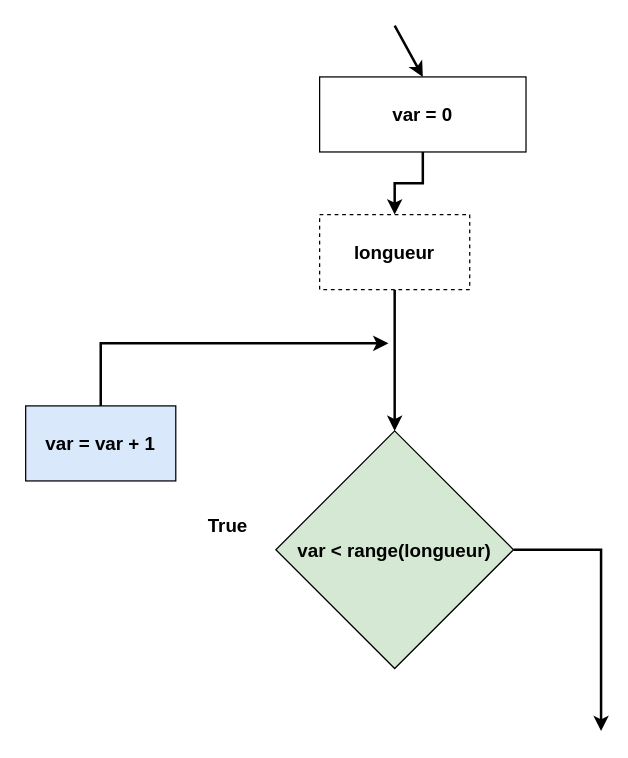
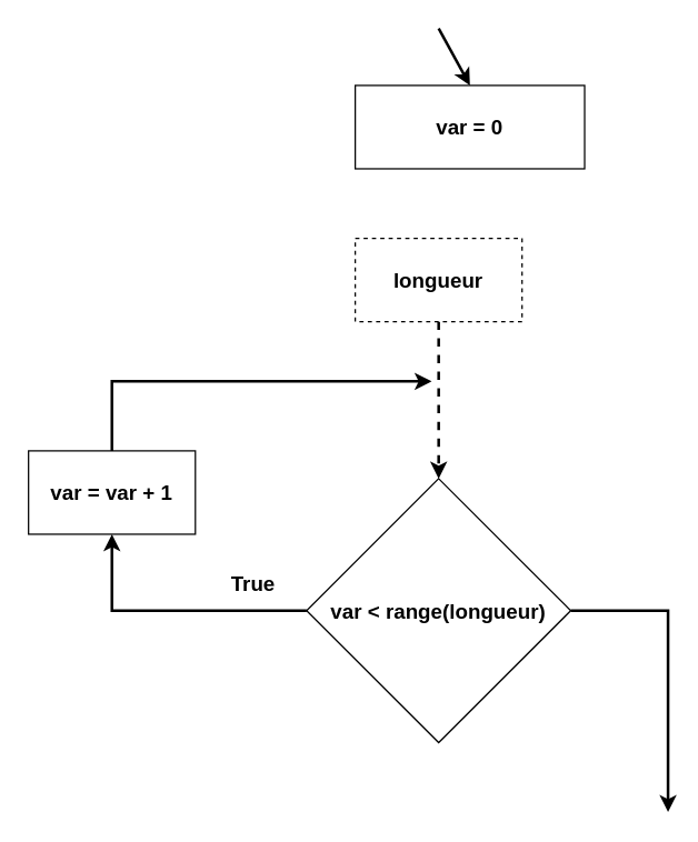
  <mxCell id="0" />
  <mxCell id="1" parent="0" />
- <mxCell id="2" value="&lt;font size=&quot;1&quot; style=&quot;&quot;&gt;&lt;b style=&quot;font-size: 15px;&quot;&gt;var &amp;lt; range(longueur)&lt;/b&gt;&lt;/font&gt;" style="rhombus;whiteSpace=wrap;html=1;fillColor=#d5e8d4;" vertex="1" parent="1"><mxGeometry x="220" y="344" width="190" height="190" as="geometry" /></mxCell>
- <mxCell id="3" value="&lt;b&gt;var = var + 1&lt;/b&gt;" style="rounded=0;whiteSpace=wrap;html=1;fontSize=15;fillColor=#dae8fc;" vertex="1" parent="1"><mxGeometry x="20" y="324" width="120" height="60" as="geometry" /></mxCell>
+ <mxCell id="2" value="&lt;font size=&quot;1&quot; style=&quot;&quot;&gt;&lt;b style=&quot;font-size: 15px;&quot;&gt;var &amp;lt; range(longueur)&lt;/b&gt;&lt;/font&gt;" style="rhombus;whiteSpace=wrap;html=1;" vertex="1" parent="1"><mxGeometry x="220" y="344" width="190" height="190" as="geometry" /></mxCell>
+ <mxCell id="3" value="&lt;b&gt;var = var + 1&lt;/b&gt;" style="rounded=0;whiteSpace=wrap;html=1;fontSize=15;" vertex="1" parent="1"><mxGeometry x="20" y="324" width="120" height="60" as="geometry" /></mxCell>
+ <mxCell id="4" value="" style="endArrow=classic;html=1;rounded=0;strokeWidth=2;fontSize=15;exitX=0;exitY=0.5;exitDx=0;exitDy=0;entryX=0.5;entryY=1;entryDx=0;entryDy=0;" edge="1" parent="1" source="2" target="3"><mxGeometry width="50" height="50" relative="1" as="geometry"><mxPoint x="250" y="494" as="sourcePoint" /><mxPoint x="300" y="444" as="targetPoint" /><Array as="points"><mxPoint x="80" y="439" /></Array></mxGeometry></mxCell>
  <mxCell id="5" value="" style="endArrow=classic;html=1;rounded=0;strokeWidth=2;fontSize=15;exitX=0.5;exitY=0;exitDx=0;exitDy=0;" edge="1" parent="1" source="3"><mxGeometry width="50" height="50" relative="1" as="geometry"><mxPoint x="250" y="494" as="sourcePoint" /><mxPoint x="310" y="274" as="targetPoint" /><Array as="points"><mxPoint x="80" y="274" /></Array></mxGeometry></mxCell>
  <mxCell id="6" value="" style="endArrow=classic;html=1;rounded=0;strokeWidth=2;fontSize=15;exitX=1;exitY=0.5;exitDx=0;exitDy=0;" edge="1" parent="1" source="2"><mxGeometry width="50" height="50" relative="1" as="geometry"><mxPoint x="250" y="494" as="sourcePoint" /><mxPoint x="480" y="584" as="targetPoint" /><Array as="points"><mxPoint x="480" y="439" /></Array></mxGeometry></mxCell>
  <mxCell id="7" value="True" style="text;strokeColor=none;fillColor=none;align=left;verticalAlign=middle;spacingLeft=4;spacingRight=4;overflow=hidden;points=[[0,0.5],[1,0.5]];portConstraint=eastwest;rotatable=0;fontSize=15;fontStyle=1" vertex="1" parent="1"><mxGeometry x="160" y="404" width="80" height="30" as="geometry" /></mxCell>
- <mxCell id="8" style="edgeStyle=orthogonalEdgeStyle;rounded=0;orthogonalLoop=1;jettySize=auto;html=1;entryX=0.5;entryY=0;entryDx=0;entryDy=0;strokeWidth=2;fontSize=15;" edge="1" parent="1" source="9" target="11"><mxGeometry relative="1" as="geometry" /></mxCell>
  <mxCell id="9" value="&lt;b&gt;var = 0&lt;/b&gt;" style="rounded=0;whiteSpace=wrap;html=1;fontSize=15;" vertex="1" parent="1"><mxGeometry x="255" y="61" width="165" height="60" as="geometry" /></mxCell>
- <mxCell id="10" style="edgeStyle=orthogonalEdgeStyle;rounded=0;orthogonalLoop=1;jettySize=auto;html=1;strokeWidth=2;fontSize=15;" edge="1" parent="1" source="11" target="2"><mxGeometry relative="1" as="geometry" /></mxCell>
+ <mxCell id="10" style="edgeStyle=orthogonalEdgeStyle;rounded=0;orthogonalLoop=1;jettySize=auto;html=1;strokeWidth=2;fontSize=15;dashed=1;" edge="1" parent="1" source="11" target="2"><mxGeometry relative="1" as="geometry" /></mxCell>
  <mxCell id="11" value="&lt;b&gt;longueur&lt;/b&gt;" style="rounded=0;whiteSpace=wrap;html=1;fontSize=15;dashed=1;" vertex="1" parent="1"><mxGeometry x="255" y="171" width="120" height="60" as="geometry" /></mxCell>
  <mxCell id="12" value="" style="endArrow=classic;html=1;rounded=0;strokeWidth=2;fontSize=15;entryX=0.5;entryY=0;entryDx=0;entryDy=0;" edge="1" parent="1" target="9"><mxGeometry width="50" height="50" relative="1" as="geometry"><mxPoint x="315" y="20" as="sourcePoint" /><mxPoint x="300" y="240" as="targetPoint" /></mxGeometry></mxCell>
